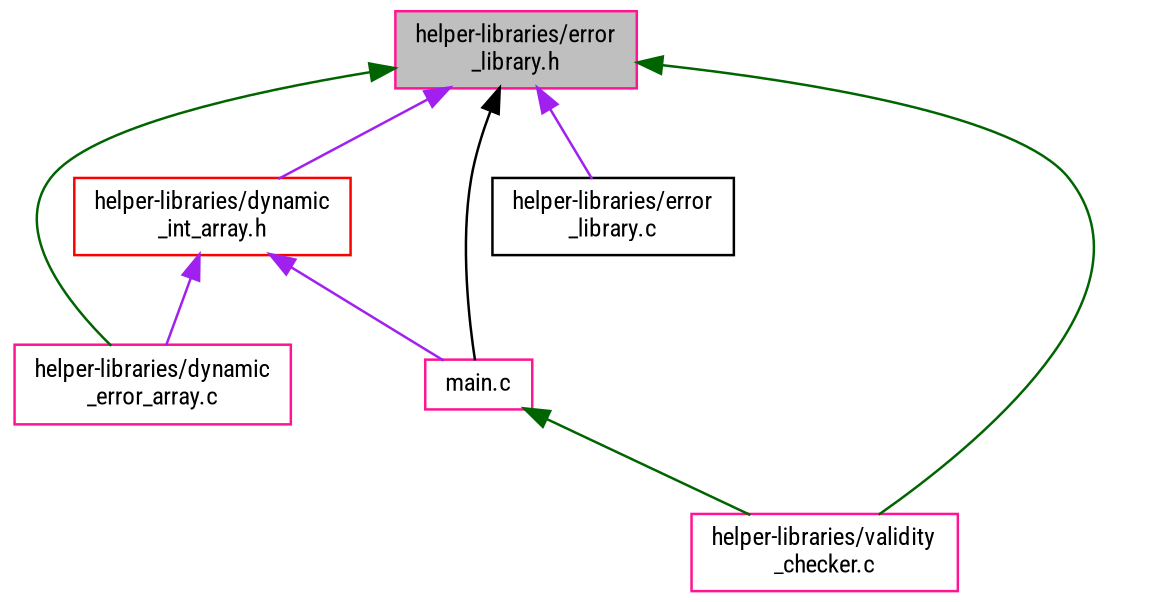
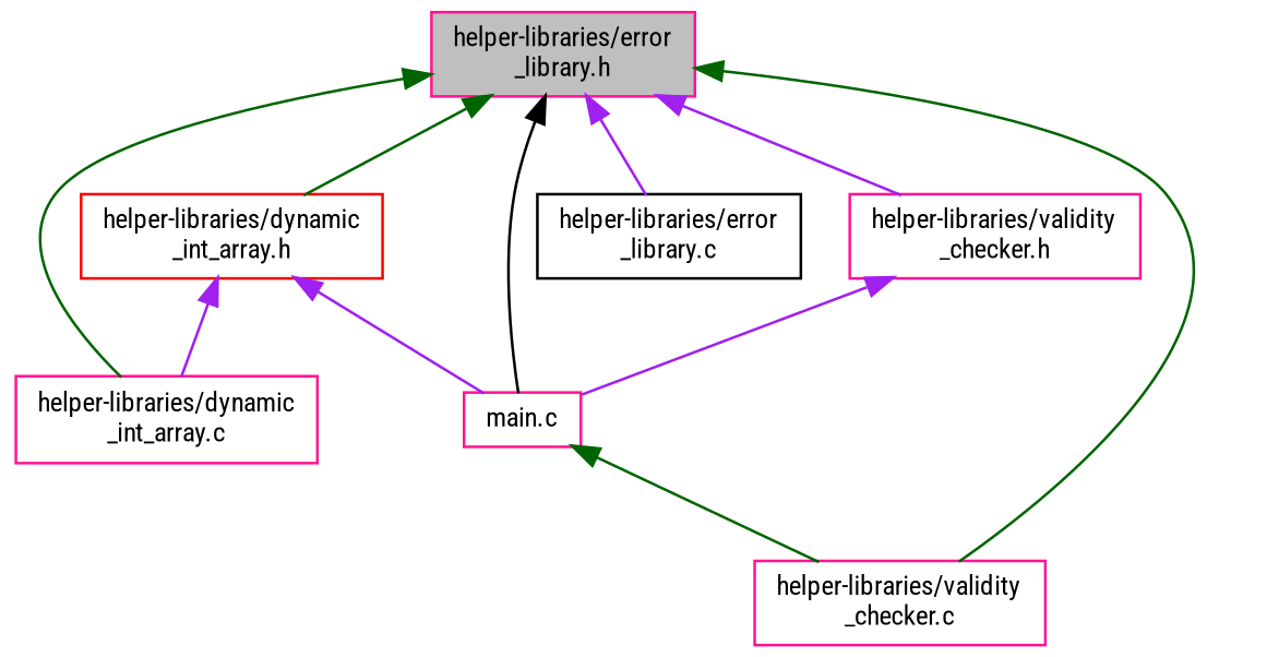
  digraph {
    fontname="Roboto Condensed"
    node [color=deeppink fillcolor=white fontname="Roboto Condensed" fontsize=10 shape=record style=filled]
    edge [color=purple dir=back fontname="Roboto Condensed" fontsize=10 labelfontname=Helvetica labelfontsize=10 style=solid]
    n1 [fillcolor=grey75 fontcolor=black height=0.2 label="helper-libraries/error\l_library.h" width=0.4]
-   n2 [height=0.2 label="helper-libraries/dynamic\l_error_array.c" width=0.4]
+   n2 [height=0.2 label="helper-libraries/dynamic\l_int_array.c" width=0.4]
    n3 [color=red height=0.2 label="helper-libraries/dynamic\l_int_array.h" width=0.4]
    n4 [height=0.2 label="main.c" width=0.4]
    n5 [color=black height=0.2 label="helper-libraries/error\l_library.c" width=0.4]
    n6 [height=0.2 label="helper-libraries/validity\l_checker.c" width=0.4]
+   n7 [height=0.2 label="helper-libraries/validity\l_checker.h" width=0.4]
    n1 -> n2 [color=darkgreen]
-   n1 -> n3
+   n1 -> n3 [color=darkgreen]
    n1 -> n4 [color=black]
    n1 -> n5
    n1 -> n6 [color=darkgreen]
+   n1 -> n7
    n3 -> n2
    n3 -> n4
    n4 -> n6 [color=darkgreen]
+   n7 -> n4
  }
